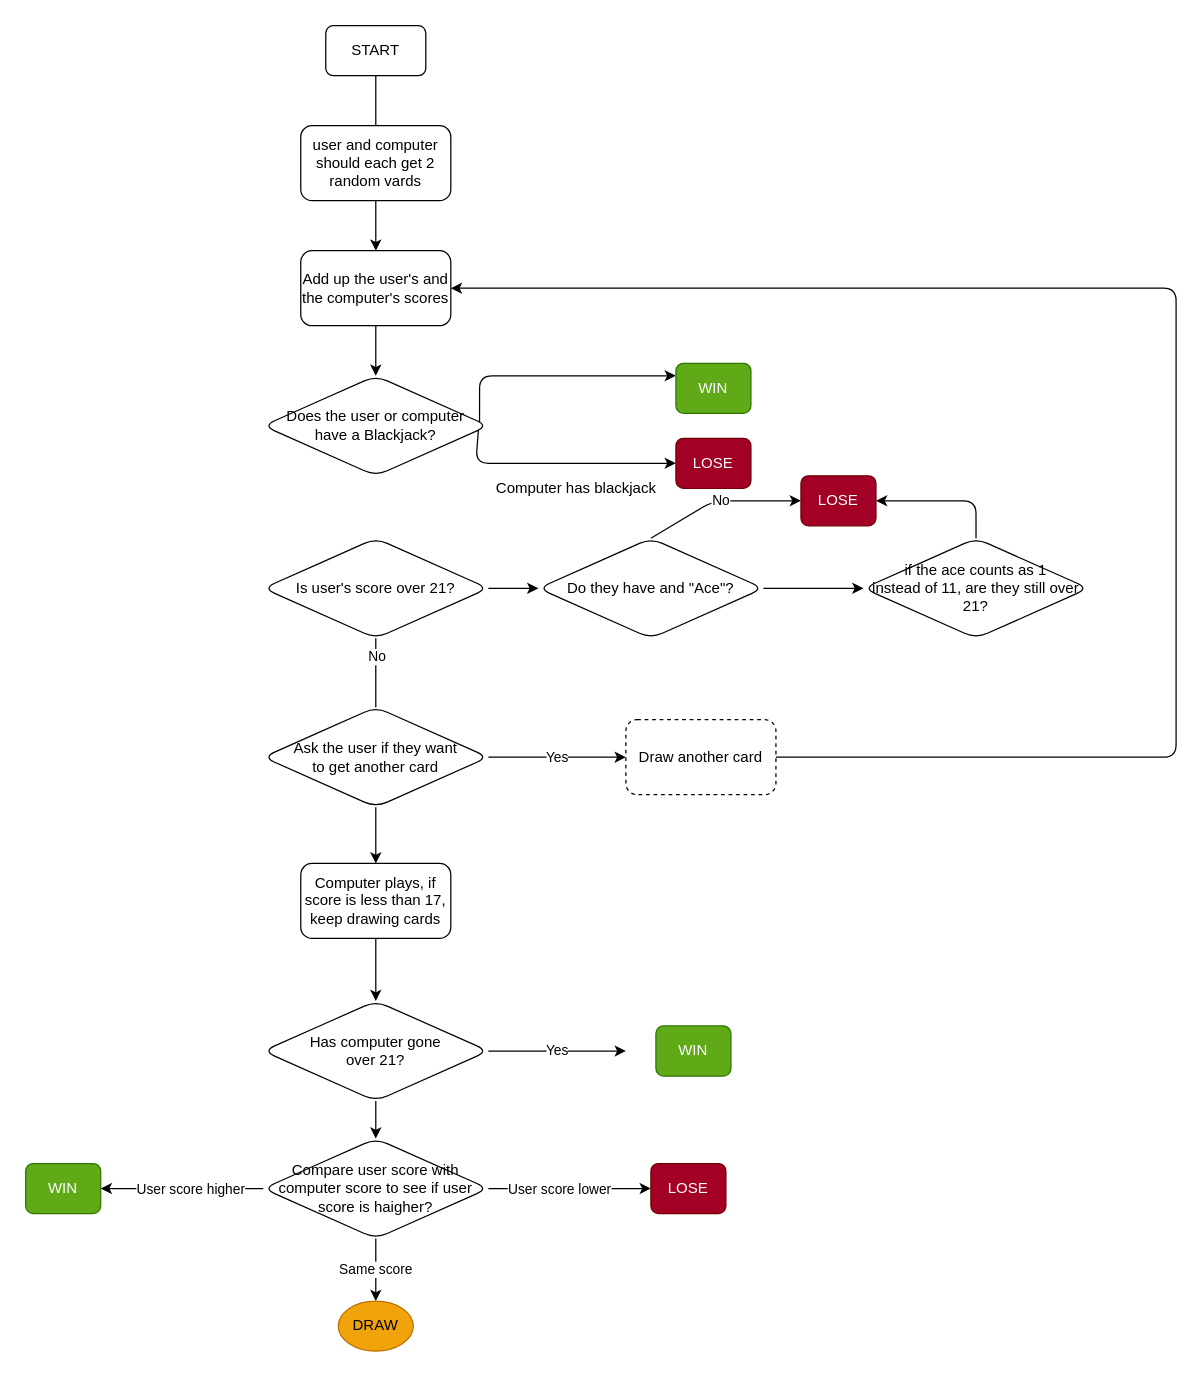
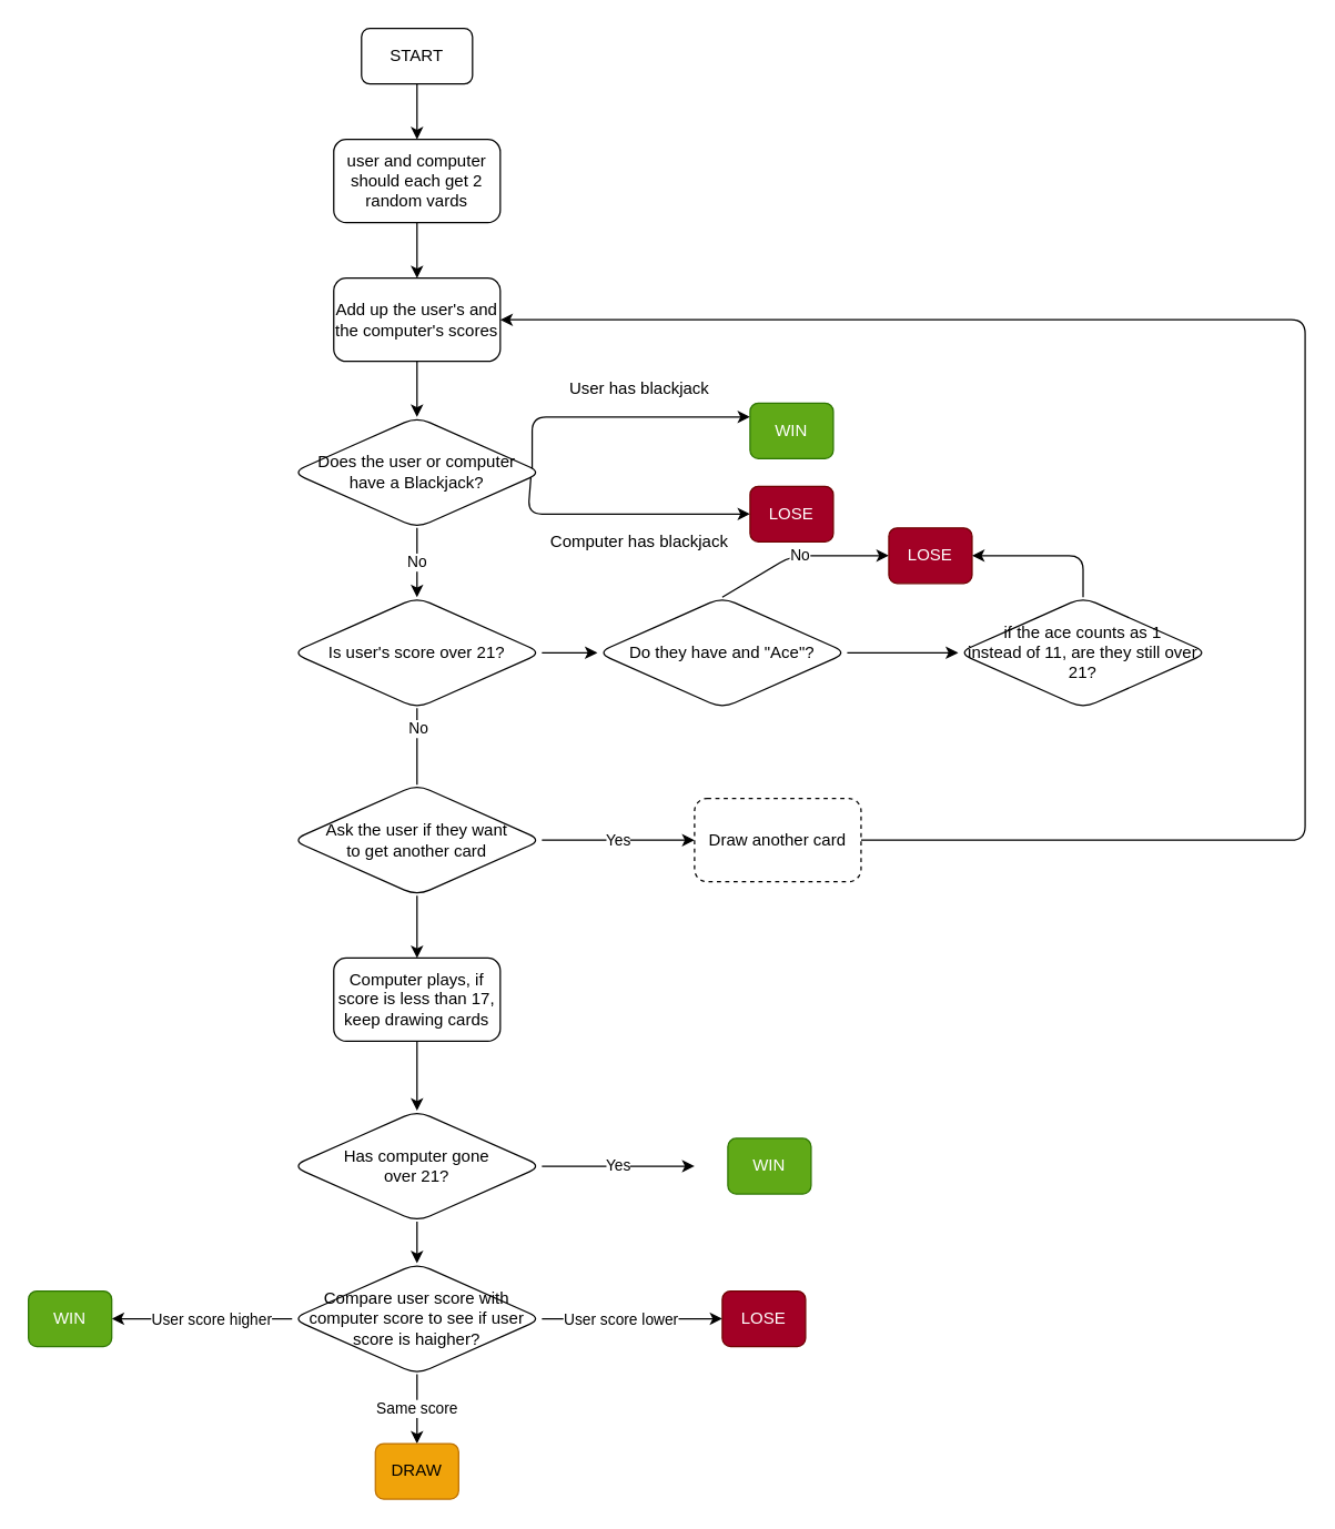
  <mxCell id="0" />
  <mxCell id="1" parent="0" />
- <mxCell id="2" value="" style="edgeStyle=none;html=1;endArrow=none;" edge="1" parent="1" source="3" target="5"><mxGeometry relative="1" as="geometry" /></mxCell>
+ <mxCell id="2" value="" style="edgeStyle=none;html=1;" edge="1" parent="1" source="3" target="5"><mxGeometry relative="1" as="geometry" /></mxCell>
  <mxCell id="3" value="START" style="rounded=1;whiteSpace=wrap;html=1;" vertex="1" parent="1"><mxGeometry x="260" y="20" width="80" height="40" as="geometry" /></mxCell>
  <mxCell id="4" value="" style="edgeStyle=none;html=1;" edge="1" parent="1" source="5" target="7"><mxGeometry relative="1" as="geometry" /></mxCell>
  <mxCell id="5" value="user and computer should each get 2 random vards" style="whiteSpace=wrap;html=1;rounded=1;" vertex="1" parent="1"><mxGeometry x="240" y="100" width="120" height="60" as="geometry" /></mxCell>
  <mxCell id="6" value="" style="edgeStyle=none;html=1;" edge="1" parent="1" source="7" target="11"><mxGeometry relative="1" as="geometry" /></mxCell>
  <mxCell id="7" value="Add up the user's and the computer's scores" style="whiteSpace=wrap;html=1;rounded=1;" vertex="1" parent="1"><mxGeometry x="240" y="200" width="120" height="60" as="geometry" /></mxCell>
  <mxCell id="8" value="" style="edgeStyle=none;html=1;exitX=0.961;exitY=0.5;exitDx=0;exitDy=0;exitPerimeter=0;entryX=0;entryY=0.25;entryDx=0;entryDy=0;" edge="1" parent="1" source="11" target="12"><mxGeometry relative="1" as="geometry"><Array as="points"><mxPoint x="383" y="300" /><mxPoint x="460" y="300" /></Array></mxGeometry></mxCell>
  <mxCell id="9" style="edgeStyle=none;html=1;entryX=0;entryY=0.5;entryDx=0;entryDy=0;exitX=0.956;exitY=0.538;exitDx=0;exitDy=0;exitPerimeter=0;" edge="1" parent="1" source="11" target="14"><mxGeometry relative="1" as="geometry"><Array as="points"><mxPoint x="380" y="370" /><mxPoint x="460" y="370" /></Array></mxGeometry></mxCell>
+ <mxCell id="10" value="No" style="edgeStyle=none;html=1;entryX=0.5;entryY=0;entryDx=0;entryDy=0;" edge="1" parent="1" source="11" target="19"><mxGeometry relative="1" as="geometry" /></mxCell>
  <mxCell id="11" value="Does the user or computer &lt;br&gt;have a Blackjack?" style="rhombus;whiteSpace=wrap;html=1;rounded=1;" vertex="1" parent="1"><mxGeometry x="210" y="300" width="180" height="80" as="geometry" /></mxCell>
  <mxCell id="12" value="WIN" style="whiteSpace=wrap;html=1;rounded=1;fillColor=#60a917;fontColor=#ffffff;strokeColor=#2D7600;" vertex="1" parent="1"><mxGeometry x="540" y="290" width="60" height="40" as="geometry" /></mxCell>
+ <mxCell id="13" value="User has blackjack&lt;br&gt;" style="text;html=1;align=center;verticalAlign=middle;resizable=0;points=[];autosize=1;strokeColor=none;fillColor=none;" vertex="1" parent="1"><mxGeometry x="400" y="270" width="120" height="20" as="geometry" /></mxCell>
  <mxCell id="14" value="LOSE" style="whiteSpace=wrap;html=1;rounded=1;fillColor=#a20025;fontColor=#ffffff;strokeColor=#6F0000;" vertex="1" parent="1"><mxGeometry x="540" y="350" width="60" height="40" as="geometry" /></mxCell>
  <mxCell id="15" value="Computer has blackjack" style="text;html=1;align=center;verticalAlign=middle;resizable=0;points=[];autosize=1;strokeColor=none;fillColor=none;" vertex="1" parent="1"><mxGeometry x="390" y="380" width="140" height="20" as="geometry" /></mxCell>
  <mxCell id="16" value="" style="edgeStyle=none;html=1;" edge="1" parent="1" source="19" target="22"><mxGeometry relative="1" as="geometry" /></mxCell>
  <mxCell id="17" value="" style="edgeStyle=none;html=1;endArrow=none;" edge="1" parent="1" source="19" target="28"><mxGeometry relative="1" as="geometry" /></mxCell>
  <mxCell id="18" value="No" style="edgeLabel;html=1;align=center;verticalAlign=middle;resizable=0;points=[];" vertex="1" connectable="0" parent="17"><mxGeometry x="-0.491" relative="1" as="geometry"><mxPoint as="offset" /></mxGeometry></mxCell>
  <mxCell id="19" value="Is user's score over 21?" style="rhombus;whiteSpace=wrap;html=1;rounded=1;" vertex="1" parent="1"><mxGeometry x="210" y="430" width="180" height="80" as="geometry" /></mxCell>
  <mxCell id="20" value="No" style="edgeStyle=none;html=1;exitX=0.5;exitY=0;exitDx=0;exitDy=0;" edge="1" parent="1" source="22"><mxGeometry relative="1" as="geometry"><mxPoint x="640" y="400" as="targetPoint" /><Array as="points"><mxPoint x="570" y="400" /></Array></mxGeometry></mxCell>
  <mxCell id="21" value="" style="edgeStyle=none;html=1;" edge="1" parent="1" source="22" target="25"><mxGeometry relative="1" as="geometry" /></mxCell>
  <mxCell id="22" value="Do they have and &quot;Ace&quot;?" style="rhombus;whiteSpace=wrap;html=1;rounded=1;" vertex="1" parent="1"><mxGeometry x="430" y="430" width="180" height="80" as="geometry" /></mxCell>
  <mxCell id="23" value="LOSE" style="whiteSpace=wrap;html=1;rounded=1;fillColor=#a20025;fontColor=#ffffff;strokeColor=#6F0000;" vertex="1" parent="1"><mxGeometry x="640" y="380" width="60" height="40" as="geometry" /></mxCell>
  <mxCell id="24" style="edgeStyle=none;html=1;entryX=1;entryY=0.5;entryDx=0;entryDy=0;exitX=0.5;exitY=0;exitDx=0;exitDy=0;" edge="1" parent="1" source="25" target="23"><mxGeometry relative="1" as="geometry"><Array as="points"><mxPoint x="780" y="400" /></Array></mxGeometry></mxCell>
  <mxCell id="25" value="if the ace counts as 1 &lt;br&gt;instead of 11, are they still over 21?" style="rhombus;whiteSpace=wrap;html=1;rounded=1;" vertex="1" parent="1"><mxGeometry x="690" y="430" width="180" height="80" as="geometry" /></mxCell>
  <mxCell id="26" value="Yes" style="edgeStyle=none;html=1;" edge="1" parent="1" source="28" target="30"><mxGeometry relative="1" as="geometry" /></mxCell>
  <mxCell id="27" value="" style="edgeStyle=none;html=1;" edge="1" parent="1" source="28" target="32"><mxGeometry relative="1" as="geometry" /></mxCell>
  <mxCell id="28" value="Ask the user if they want &lt;br&gt;to get another card" style="rhombus;whiteSpace=wrap;html=1;rounded=1;" vertex="1" parent="1"><mxGeometry x="210" y="565" width="180" height="80" as="geometry" /></mxCell>
  <mxCell id="29" style="edgeStyle=none;html=1;entryX=1;entryY=0.5;entryDx=0;entryDy=0;exitX=1;exitY=0.5;exitDx=0;exitDy=0;" edge="1" parent="1" source="30" target="7"><mxGeometry relative="1" as="geometry"><Array as="points"><mxPoint x="940" y="605" /><mxPoint x="940" y="230" /></Array></mxGeometry></mxCell>
  <mxCell id="30" value="Draw another card" style="whiteSpace=wrap;html=1;rounded=1;dashed=1;" vertex="1" parent="1"><mxGeometry x="500" y="575" width="120" height="60" as="geometry" /></mxCell>
  <mxCell id="31" value="" style="edgeStyle=none;html=1;" edge="1" parent="1" source="32" target="35"><mxGeometry relative="1" as="geometry" /></mxCell>
  <mxCell id="32" value="Computer plays, if score is less than 17, keep drawing cards" style="whiteSpace=wrap;html=1;rounded=1;" vertex="1" parent="1"><mxGeometry x="240" y="690" width="120" height="60" as="geometry" /></mxCell>
  <mxCell id="33" value="Yes" style="edgeStyle=none;html=1;" edge="1" parent="1" source="35"><mxGeometry relative="1" as="geometry"><mxPoint x="500" y="840" as="targetPoint" /></mxGeometry></mxCell>
  <mxCell id="34" value="" style="edgeStyle=none;html=1;" edge="1" parent="1" source="35" target="42"><mxGeometry relative="1" as="geometry" /></mxCell>
  <mxCell id="35" value="Has computer gone&lt;br&gt;over 21?" style="rhombus;whiteSpace=wrap;html=1;rounded=1;" vertex="1" parent="1"><mxGeometry x="210" y="800" width="180" height="80" as="geometry" /></mxCell>
  <mxCell id="36" value="WIN" style="whiteSpace=wrap;html=1;rounded=1;fillColor=#60a917;fontColor=#ffffff;strokeColor=#2D7600;" vertex="1" parent="1"><mxGeometry x="524" y="820" width="60" height="40" as="geometry" /></mxCell>
  <mxCell id="37" value="" style="edgeStyle=none;html=1;" edge="1" parent="1" source="42" target="43"><mxGeometry relative="1" as="geometry" /></mxCell>
  <mxCell id="38" value="User score lower" style="edgeLabel;html=1;align=center;verticalAlign=middle;resizable=0;points=[];" vertex="1" connectable="0" parent="37"><mxGeometry x="-0.418" y="-1" relative="1" as="geometry"><mxPoint x="18" y="-1" as="offset" /></mxGeometry></mxCell>
  <mxCell id="39" value="Same score" style="edgeStyle=none;html=1;" edge="1" parent="1" source="42" target="44"><mxGeometry relative="1" as="geometry" /></mxCell>
  <mxCell id="40" value="" style="edgeStyle=none;html=1;" edge="1" parent="1" source="42"><mxGeometry relative="1" as="geometry"><mxPoint x="80" y="950" as="targetPoint" /></mxGeometry></mxCell>
  <mxCell id="41" value="User score higher" style="edgeLabel;html=1;align=center;verticalAlign=middle;resizable=0;points=[];" vertex="1" connectable="0" parent="40"><mxGeometry x="-0.4" relative="1" as="geometry"><mxPoint x="-20" as="offset" /></mxGeometry></mxCell>
  <mxCell id="42" value="Compare user score with computer score to see if user score is haigher?" style="rhombus;whiteSpace=wrap;html=1;rounded=1;" vertex="1" parent="1"><mxGeometry x="210" y="910" width="180" height="80" as="geometry" /></mxCell>
  <mxCell id="43" value="LOSE" style="whiteSpace=wrap;html=1;rounded=1;fillColor=#a20025;fontColor=#ffffff;strokeColor=#6F0000;" vertex="1" parent="1"><mxGeometry x="520" y="930" width="60" height="40" as="geometry" /></mxCell>
- <mxCell id="44" value="DRAW" style="ellipse;whiteSpace=wrap;html=1;fillColor=#f0a30a;fontColor=#000000;strokeColor=#BD7000;" vertex="1" parent="1"><mxGeometry x="270" y="1040" width="60" height="40" as="geometry" /></mxCell>
+ <mxCell id="44" value="DRAW" style="whiteSpace=wrap;html=1;rounded=1;fillColor=#f0a30a;fontColor=#000000;strokeColor=#BD7000;" vertex="1" parent="1"><mxGeometry x="270" y="1040" width="60" height="40" as="geometry" /></mxCell>
  <mxCell id="45" value="WIN" style="whiteSpace=wrap;html=1;rounded=1;fillColor=#60a917;fontColor=#ffffff;strokeColor=#2D7600;" vertex="1" parent="1"><mxGeometry x="20" y="930" width="60" height="40" as="geometry" /></mxCell>
